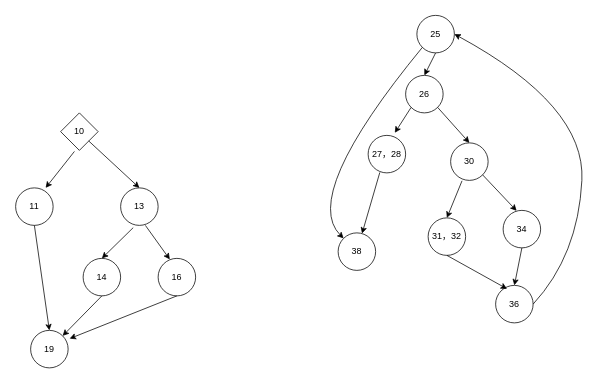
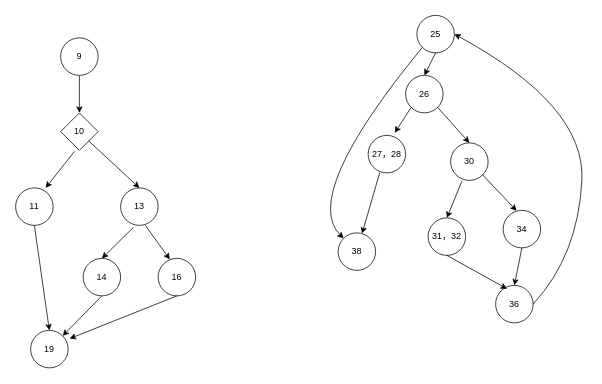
  <mxCell id="0" />
  <mxCell id="1" parent="0" />
+ <mxCell id="2" style="edgeStyle=orthogonalEdgeStyle;rounded=0;orthogonalLoop=1;jettySize=auto;html=1;exitX=0.5;exitY=1;exitDx=0;exitDy=0;" edge="1" parent="1" source="3" target="4"><mxGeometry relative="1" as="geometry" /></mxCell>
+ <mxCell id="3" value="9" style="ellipse;whiteSpace=wrap;html=1;aspect=fixed;" vertex="1" parent="1"><mxGeometry x="80" y="50" width="50" height="50" as="geometry" /></mxCell>
  <mxCell id="4" value="10" style="rhombus;whiteSpace=wrap;html=1;aspect=fixed;" vertex="1" parent="1"><mxGeometry x="80" y="150" width="50" height="50" as="geometry" /></mxCell>
  <mxCell id="5" value="13" style="ellipse;whiteSpace=wrap;html=1;aspect=fixed;" vertex="1" parent="1"><mxGeometry x="160" y="250" width="50" height="50" as="geometry" /></mxCell>
  <mxCell id="6" value="11" style="ellipse;whiteSpace=wrap;html=1;aspect=fixed;" vertex="1" parent="1"><mxGeometry x="20" y="250" width="50" height="50" as="geometry" /></mxCell>
  <mxCell id="7" value="19" style="ellipse;whiteSpace=wrap;html=1;aspect=fixed;" vertex="1" parent="1"><mxGeometry x="40" y="440" width="50" height="50" as="geometry" /></mxCell>
  <mxCell id="8" value="16" style="ellipse;whiteSpace=wrap;html=1;aspect=fixed;" vertex="1" parent="1"><mxGeometry x="210" y="344" width="50" height="50" as="geometry" /></mxCell>
  <mxCell id="9" value="14" style="ellipse;whiteSpace=wrap;html=1;aspect=fixed;" vertex="1" parent="1"><mxGeometry x="110" y="344" width="50" height="50" as="geometry" /></mxCell>
  <mxCell id="10" value="" style="endArrow=classic;html=1;rounded=0;entryX=0.8;entryY=0;entryDx=0;entryDy=0;entryPerimeter=0;exitX=0.368;exitY=1.028;exitDx=0;exitDy=0;exitPerimeter=0;" edge="1" parent="1" source="4" target="6"><mxGeometry width="50" height="50" relative="1" as="geometry"><mxPoint x="230" y="300" as="sourcePoint" /><mxPoint x="280" y="250" as="targetPoint" /></mxGeometry></mxCell>
  <mxCell id="11" value="" style="endArrow=classic;html=1;rounded=0;exitX=1;exitY=1;exitDx=0;exitDy=0;entryX=0.5;entryY=0;entryDx=0;entryDy=0;" edge="1" parent="1" source="4" target="5"><mxGeometry width="50" height="50" relative="1" as="geometry"><mxPoint x="140" y="250" as="sourcePoint" /><mxPoint x="190" y="200" as="targetPoint" /></mxGeometry></mxCell>
  <mxCell id="12" value="" style="endArrow=classic;html=1;rounded=0;exitX=1;exitY=1;exitDx=0;exitDy=0;entryX=0.312;entryY=0.028;entryDx=0;entryDy=0;entryPerimeter=0;" edge="1" parent="1" target="8"><mxGeometry width="50" height="50" relative="1" as="geometry"><mxPoint x="193" y="300" as="sourcePoint" /><mxPoint x="255" y="357" as="targetPoint" /></mxGeometry></mxCell>
  <mxCell id="13" value="" style="endArrow=classic;html=1;rounded=0;entryX=0.5;entryY=0;entryDx=0;entryDy=0;exitX=0.336;exitY=1.06;exitDx=0;exitDy=0;exitPerimeter=0;" edge="1" parent="1" source="5" target="9"><mxGeometry width="50" height="50" relative="1" as="geometry"><mxPoint x="-100" y="430" as="sourcePoint" /><mxPoint x="-50" y="380" as="targetPoint" /></mxGeometry></mxCell>
  <mxCell id="14" value="" style="endArrow=classic;html=1;rounded=0;entryX=0.5;entryY=0;entryDx=0;entryDy=0;exitX=0.5;exitY=1;exitDx=0;exitDy=0;" edge="1" parent="1" source="6" target="7"><mxGeometry width="50" height="50" relative="1" as="geometry"><mxPoint x="-20" y="410" as="sourcePoint" /><mxPoint x="30" y="360" as="targetPoint" /></mxGeometry></mxCell>
  <mxCell id="15" value="" style="endArrow=classic;html=1;rounded=0;exitX=0.5;exitY=1;exitDx=0;exitDy=0;entryX=1;entryY=0;entryDx=0;entryDy=0;" edge="1" parent="1" source="9" target="7"><mxGeometry width="50" height="50" relative="1" as="geometry"><mxPoint x="160" y="480" as="sourcePoint" /><mxPoint x="210" y="430" as="targetPoint" /></mxGeometry></mxCell>
  <mxCell id="16" value="" style="endArrow=classic;html=1;rounded=0;exitX=0.5;exitY=1;exitDx=0;exitDy=0;entryX=1.04;entryY=0.22;entryDx=0;entryDy=0;entryPerimeter=0;" edge="1" parent="1" source="8" target="7"><mxGeometry width="50" height="50" relative="1" as="geometry"><mxPoint x="200" y="460" as="sourcePoint" /><mxPoint x="250" y="410" as="targetPoint" /></mxGeometry></mxCell>
  <mxCell id="17" value="26" style="ellipse;whiteSpace=wrap;html=1;aspect=fixed;" vertex="1" parent="1"><mxGeometry x="540" y="100" width="50" height="50" as="geometry" /></mxCell>
  <mxCell id="18" value="27，28" style="ellipse;whiteSpace=wrap;html=1;aspect=fixed;" vertex="1" parent="1"><mxGeometry x="490" y="180" width="50" height="50" as="geometry" /></mxCell>
  <mxCell id="19" value="25" style="ellipse;whiteSpace=wrap;html=1;aspect=fixed;" vertex="1" parent="1"><mxGeometry x="555" y="20" width="50" height="50" as="geometry" /></mxCell>
  <mxCell id="20" value="30" style="ellipse;whiteSpace=wrap;html=1;aspect=fixed;" vertex="1" parent="1"><mxGeometry x="600" y="190" width="50" height="50" as="geometry" /></mxCell>
  <mxCell id="21" value="34" style="ellipse;whiteSpace=wrap;html=1;aspect=fixed;" vertex="1" parent="1"><mxGeometry x="670" y="280" width="50" height="50" as="geometry" /></mxCell>
  <mxCell id="22" value="31，32" style="ellipse;whiteSpace=wrap;html=1;aspect=fixed;" vertex="1" parent="1"><mxGeometry x="570" y="290" width="50" height="50" as="geometry" /></mxCell>
  <mxCell id="23" value="36" style="ellipse;whiteSpace=wrap;html=1;aspect=fixed;" vertex="1" parent="1"><mxGeometry x="660" y="380" width="50" height="50" as="geometry" /></mxCell>
  <mxCell id="24" value="38" style="ellipse;whiteSpace=wrap;html=1;aspect=fixed;" vertex="1" parent="1"><mxGeometry x="450" y="310" width="50" height="50" as="geometry" /></mxCell>
  <mxCell id="25" value="" style="endArrow=classic;html=1;rounded=0;entryX=0.5;entryY=0;entryDx=0;entryDy=0;exitX=0.5;exitY=1;exitDx=0;exitDy=0;" edge="1" parent="1" source="19" target="17"><mxGeometry width="50" height="50" relative="1" as="geometry"><mxPoint x="610" y="300" as="sourcePoint" /><mxPoint x="660" y="250" as="targetPoint" /></mxGeometry></mxCell>
  <mxCell id="26" value="" style="endArrow=classic;html=1;rounded=0;entryX=0.712;entryY=-0.068;entryDx=0;entryDy=0;entryPerimeter=0;exitX=0;exitY=1;exitDx=0;exitDy=0;" edge="1" parent="1" source="17" target="18"><mxGeometry width="50" height="50" relative="1" as="geometry"><mxPoint x="450" y="170" as="sourcePoint" /><mxPoint x="500" y="120" as="targetPoint" /></mxGeometry></mxCell>
  <mxCell id="27" value="" style="endArrow=classic;html=1;rounded=0;exitX=1;exitY=1;exitDx=0;exitDy=0;entryX=0.5;entryY=0;entryDx=0;entryDy=0;" edge="1" parent="1" source="17" target="20"><mxGeometry width="50" height="50" relative="1" as="geometry"><mxPoint x="590" y="230" as="sourcePoint" /><mxPoint x="640" y="180" as="targetPoint" /></mxGeometry></mxCell>
  <mxCell id="28" value="" style="endArrow=classic;html=1;rounded=0;exitX=0.312;exitY=0.988;exitDx=0;exitDy=0;exitPerimeter=0;" edge="1" parent="1" source="18" target="24"><mxGeometry width="50" height="50" relative="1" as="geometry"><mxPoint x="370" y="320" as="sourcePoint" /><mxPoint x="478.4" y="283.8" as="targetPoint" /></mxGeometry></mxCell>
  <mxCell id="29" value="" style="endArrow=classic;html=1;rounded=0;entryX=0.5;entryY=0;entryDx=0;entryDy=0;exitX=0.304;exitY=1.012;exitDx=0;exitDy=0;exitPerimeter=0;" edge="1" parent="1" source="20" target="22"><mxGeometry width="50" height="50" relative="1" as="geometry"><mxPoint x="540" y="300" as="sourcePoint" /><mxPoint x="590" y="250" as="targetPoint" /></mxGeometry></mxCell>
  <mxCell id="30" value="" style="endArrow=classic;html=1;rounded=0;exitX=1;exitY=1;exitDx=0;exitDy=0;entryX=0.36;entryY=0.012;entryDx=0;entryDy=0;entryPerimeter=0;" edge="1" parent="1" source="20" target="21"><mxGeometry width="50" height="50" relative="1" as="geometry"><mxPoint x="660" y="280" as="sourcePoint" /><mxPoint x="710" y="230" as="targetPoint" /></mxGeometry></mxCell>
  <mxCell id="31" value="" style="endArrow=classic;html=1;rounded=0;exitX=0.5;exitY=1;exitDx=0;exitDy=0;entryX=0.304;entryY=0.092;entryDx=0;entryDy=0;entryPerimeter=0;" edge="1" parent="1" source="22" target="23"><mxGeometry width="50" height="50" relative="1" as="geometry"><mxPoint x="620" y="400" as="sourcePoint" /><mxPoint x="670" y="350" as="targetPoint" /></mxGeometry></mxCell>
  <mxCell id="32" value="" style="endArrow=classic;html=1;rounded=0;exitX=0.5;exitY=1;exitDx=0;exitDy=0;entryX=0.5;entryY=0;entryDx=0;entryDy=0;" edge="1" parent="1" source="21" target="23"><mxGeometry width="50" height="50" relative="1" as="geometry"><mxPoint x="720" y="355" as="sourcePoint" /><mxPoint x="790.711" y="305" as="targetPoint" /></mxGeometry></mxCell>
  <mxCell id="33" value="" style="curved=1;endArrow=classic;html=1;rounded=0;entryX=1;entryY=0.5;entryDx=0;entryDy=0;exitX=1;exitY=0.5;exitDx=0;exitDy=0;" edge="1" parent="1" source="23" target="19"><mxGeometry width="50" height="50" relative="1" as="geometry"><mxPoint x="770" y="390" as="sourcePoint" /><mxPoint x="820" y="340" as="targetPoint" /><Array as="points"><mxPoint x="770" y="340" /><mxPoint x="780" y="140" /></Array></mxGeometry></mxCell>
  <mxCell id="34" value="" style="curved=1;endArrow=classic;html=1;rounded=0;entryX=0;entryY=0;entryDx=0;entryDy=0;exitX=0;exitY=1;exitDx=0;exitDy=0;" edge="1" parent="1" source="19" target="24"><mxGeometry width="50" height="50" relative="1" as="geometry"><mxPoint x="340" y="200" as="sourcePoint" /><mxPoint x="390" y="150" as="targetPoint" /><Array as="points"><mxPoint x="400" y="260" /></Array></mxGeometry></mxCell>
